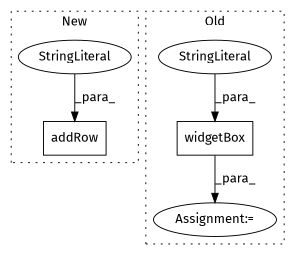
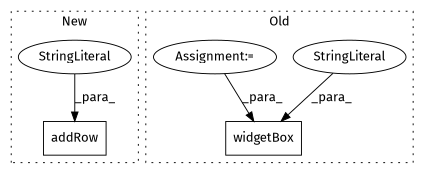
  digraph {
    fontname="Fira Sans"
    node [a=32 fontname="Fira Sans" shape=ellipse]
    edge [fontname="Fira Sans"]
    n1 [l="7,1" label=addRow s="1706,1728" shape=box]
    n2 [a=45 l=10 label=StringLiteral s=1713]
    n3 [l="10,1" label=widgetBox s="1336,1364" shape=box]
    n4 [a=45 l=14 label=StringLiteral s=1350]
    n5 [a=7 l=1 label="Assignment:=" s=1331]
    subgraph cluster_1 {
      label=New
      style=dotted
      n1
      n2
    }
    subgraph cluster_2 {
      label=Old
      style=dotted
      n3
      n4
      n5
    }
    n2 -> n1 [label=_para_]
-   n3 -> n5 [label=_para_]
+   n5 -> n3 [label=_para_]
    n4 -> n3 [label=_para_]
  }
